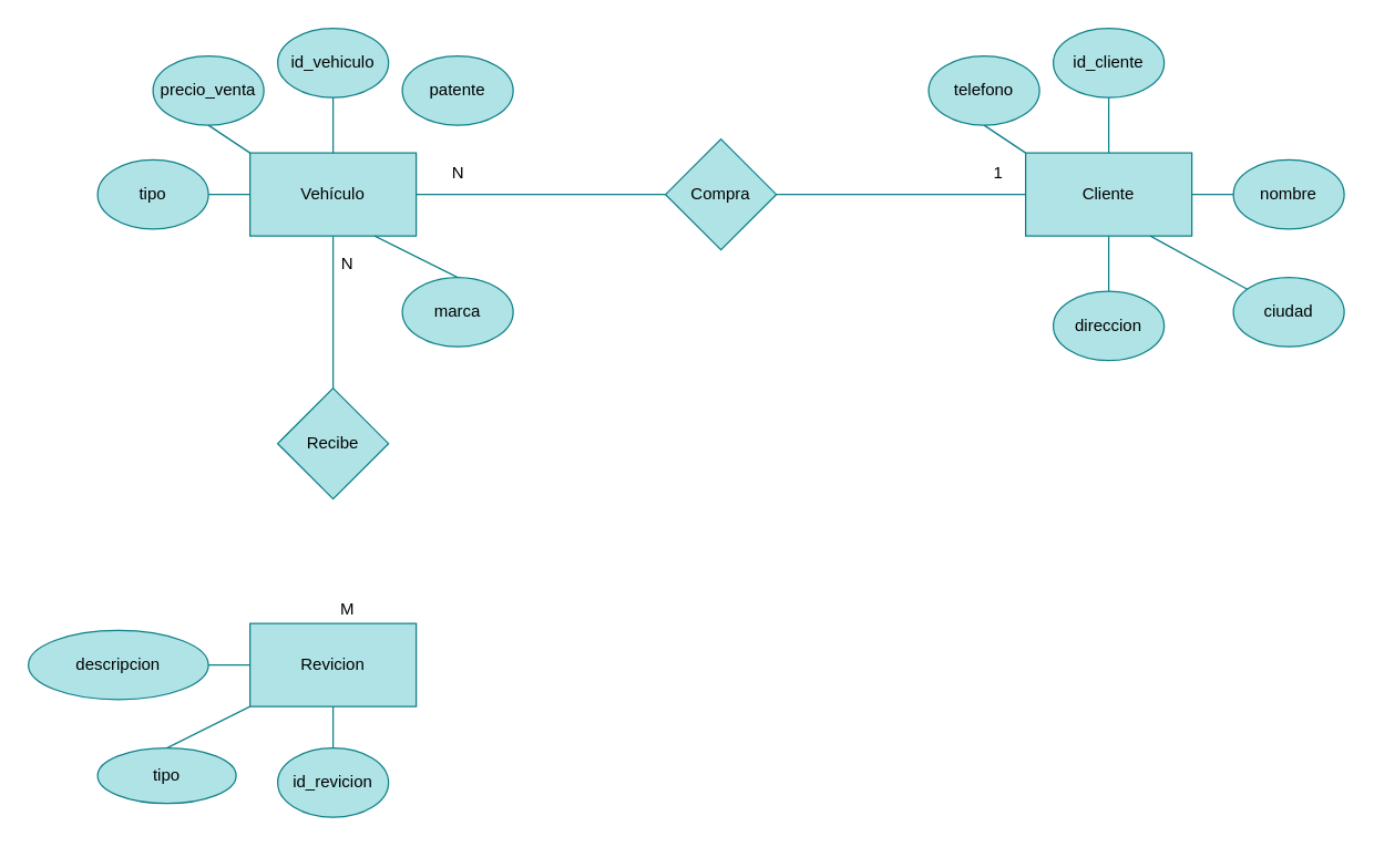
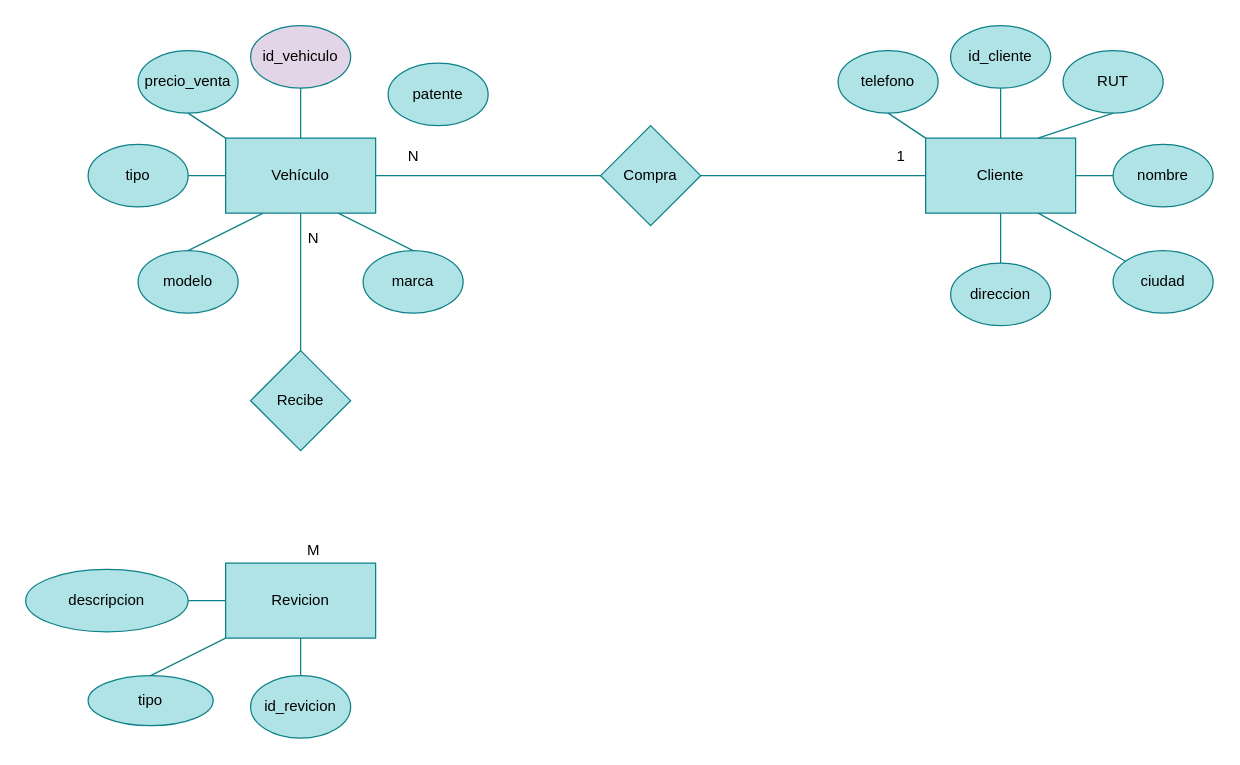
  <mxCell id="0" />
  <mxCell id="1" parent="0" />
  <mxCell id="2" value="&lt;font color=&quot;#000000&quot;&gt;Vehículo&lt;/font&gt;" style="rounded=0;whiteSpace=wrap;html=1;fillColor=#b0e3e6;strokeColor=#0e8088;" vertex="1" parent="1"><mxGeometry y="110" width="120" height="60" as="geometry" x="180" /></mxCell>
- <mxCell id="3" value="&lt;font color=&quot;#000000&quot;&gt;id_vehiculo&lt;/font&gt;" style="ellipse;whiteSpace=wrap;html=1;fillColor=#b0e3e6;strokeColor=#0e8088;" vertex="1" parent="1"><mxGeometry x="200" y="20" width="80" height="50" as="geometry" /></mxCell>
+ <mxCell id="3" value="&lt;font color=&quot;#000000&quot;&gt;id_vehiculo&lt;/font&gt;" style="ellipse;whiteSpace=wrap;html=1;fillColor=#e1d5e7;strokeColor=#0e8088;" vertex="1" parent="1"><mxGeometry x="200" y="20" width="80" height="50" as="geometry" /></mxCell>
  <mxCell id="4" value="" style="endArrow=none;html=1;fontColor=#000000;fillColor=#b0e3e6;strokeColor=#0e8088;entryX=0.5;entryY=1;entryDx=0;entryDy=0;exitX=0.5;exitY=0;exitDx=0;exitDy=0;" edge="1" parent="1" source="2" target="3"><mxGeometry width="50" height="50" relative="1" as="geometry"><mxPoint x="190" y="310" as="sourcePoint" /><mxPoint x="240" y="260" as="targetPoint" /></mxGeometry></mxCell>
- <mxCell id="5" value="&lt;font color=&quot;#000000&quot;&gt;patente&lt;/font&gt;" style="ellipse;whiteSpace=wrap;html=1;fillColor=#b0e3e6;strokeColor=#0e8088;" vertex="1" parent="1"><mxGeometry x="290" y="40" width="80" height="50" as="geometry" /></mxCell>
+ <mxCell id="5" value="&lt;font color=&quot;#000000&quot;&gt;patente&lt;/font&gt;" style="ellipse;whiteSpace=wrap;html=1;fillColor=#b0e3e6;strokeColor=#0e8088;" vertex="1" parent="1"><mxGeometry x="310" y="50" width="80" height="50" as="geometry" /></mxCell>
  <mxCell id="6" value="&lt;font color=&quot;#000000&quot;&gt;marca&lt;/font&gt;" style="ellipse;whiteSpace=wrap;html=1;fillColor=#b0e3e6;strokeColor=#0e8088;" vertex="1" parent="1"><mxGeometry x="290" y="200" width="80" height="50" as="geometry" /></mxCell>
  <mxCell id="7" value="" style="endArrow=none;html=1;fontColor=#000000;fillColor=#b0e3e6;strokeColor=#0e8088;entryX=0.5;entryY=0;entryDx=0;entryDy=0;exitX=0.75;exitY=1;exitDx=0;exitDy=0;" edge="1" parent="1" target="6" source="2"><mxGeometry width="50" height="50" relative="1" as="geometry"><mxPoint x="390" y="400" as="sourcePoint" /><mxPoint x="440" y="350" as="targetPoint" /></mxGeometry></mxCell>
+ <mxCell id="8" value="&lt;font color=&quot;#000000&quot;&gt;modelo&lt;/font&gt;" style="ellipse;whiteSpace=wrap;html=1;fillColor=#b0e3e6;strokeColor=#0e8088;" vertex="1" parent="1"><mxGeometry x="110" y="200" width="80" height="50" as="geometry" /></mxCell>
+ <mxCell id="9" value="" style="endArrow=none;html=1;fontColor=#000000;fillColor=#b0e3e6;strokeColor=#0e8088;entryX=0.5;entryY=0;entryDx=0;entryDy=0;exitX=0.25;exitY=1;exitDx=0;exitDy=0;" edge="1" parent="1" target="8" source="2"><mxGeometry width="50" height="50" relative="1" as="geometry"><mxPoint x="290" y="480" as="sourcePoint" /><mxPoint x="340" y="430" as="targetPoint" /></mxGeometry></mxCell>
  <mxCell id="10" value="&lt;font color=&quot;#000000&quot;&gt;tipo&lt;/font&gt;" style="ellipse;whiteSpace=wrap;html=1;fillColor=#b0e3e6;strokeColor=#0e8088;" vertex="1" parent="1"><mxGeometry x="70" y="115" width="80" height="50" as="geometry" /></mxCell>
  <mxCell id="11" value="" style="endArrow=none;html=1;fontColor=#000000;fillColor=#b0e3e6;strokeColor=#0e8088;exitX=0;exitY=0.5;exitDx=0;exitDy=0;" edge="1" parent="1" target="10" source="2"><mxGeometry width="50" height="50" relative="1" as="geometry"><mxPoint x="230" y="350" as="sourcePoint" /><mxPoint x="280" y="300" as="targetPoint" /></mxGeometry></mxCell>
  <mxCell id="12" value="&lt;font color=&quot;#000000&quot;&gt;precio_venta&lt;/font&gt;" style="ellipse;whiteSpace=wrap;html=1;fillColor=#b0e3e6;strokeColor=#0e8088;" vertex="1" parent="1"><mxGeometry x="110" y="40" width="80" height="50" as="geometry" /></mxCell>
  <mxCell id="13" value="" style="endArrow=none;html=1;fontColor=#000000;fillColor=#b0e3e6;strokeColor=#0e8088;entryX=0.5;entryY=1;entryDx=0;entryDy=0;exitX=0;exitY=0;exitDx=0;exitDy=0;" edge="1" parent="1" target="12" source="2"><mxGeometry width="50" height="50" relative="1" as="geometry"><mxPoint x="240" y="360" as="sourcePoint" /><mxPoint x="290" y="310" as="targetPoint" /></mxGeometry></mxCell>
  <mxCell id="14" value="&lt;font color=&quot;#000000&quot;&gt;Cliente&lt;/font&gt;" style="rounded=0;whiteSpace=wrap;html=1;fillColor=#b0e3e6;strokeColor=#0e8088;" vertex="1" parent="1"><mxGeometry x="740" y="110" width="120" height="60" as="geometry" /></mxCell>
  <mxCell id="15" value="&lt;font color=&quot;#000000&quot;&gt;id_cliente&lt;/font&gt;" style="ellipse;whiteSpace=wrap;html=1;fillColor=#b0e3e6;strokeColor=#0e8088;" vertex="1" parent="1"><mxGeometry x="760" y="20" width="80" height="50" as="geometry" /></mxCell>
  <mxCell id="16" value="" style="endArrow=none;html=1;fontColor=#000000;fillColor=#b0e3e6;strokeColor=#0e8088;entryX=0.5;entryY=1;entryDx=0;entryDy=0;exitX=0.5;exitY=0;exitDx=0;exitDy=0;" edge="1" parent="1" source="14" target="15"><mxGeometry width="50" height="50" relative="1" as="geometry"><mxPoint x="750" y="310" as="sourcePoint" /><mxPoint x="800" y="260" as="targetPoint" /></mxGeometry></mxCell>
+ <mxCell id="17" value="&lt;font color=&quot;#000000&quot;&gt;RUT&lt;/font&gt;" style="ellipse;whiteSpace=wrap;html=1;fillColor=#b0e3e6;strokeColor=#0e8088;" vertex="1" parent="1"><mxGeometry x="850" y="40" width="80" height="50" as="geometry" /></mxCell>
+ <mxCell id="18" value="" style="endArrow=none;html=1;fontColor=#000000;fillColor=#b0e3e6;strokeColor=#0e8088;entryX=0.5;entryY=1;entryDx=0;entryDy=0;exitX=0.75;exitY=0;exitDx=0;exitDy=0;" edge="1" parent="1" source="14" target="17"><mxGeometry width="50" height="50" relative="1" as="geometry"><mxPoint x="760" y="320" as="sourcePoint" /><mxPoint x="810" y="270" as="targetPoint" /></mxGeometry></mxCell>
  <mxCell id="19" value="&lt;font color=&quot;#000000&quot;&gt;nombre&lt;/font&gt;" style="ellipse;whiteSpace=wrap;html=1;fillColor=#b0e3e6;strokeColor=#0e8088;" vertex="1" parent="1"><mxGeometry x="890" y="115" width="80" height="50" as="geometry" /></mxCell>
  <mxCell id="20" value="" style="endArrow=none;html=1;fontColor=#000000;fillColor=#b0e3e6;strokeColor=#0e8088;entryX=0;entryY=0.5;entryDx=0;entryDy=0;exitX=1;exitY=0.5;exitDx=0;exitDy=0;" edge="1" parent="1" source="14" target="19"><mxGeometry width="50" height="50" relative="1" as="geometry"><mxPoint x="950" y="400" as="sourcePoint" /><mxPoint x="1000" y="350" as="targetPoint" /></mxGeometry></mxCell>
  <mxCell id="21" value="&lt;font color=&quot;#000000&quot;&gt;direccion&lt;/font&gt;" style="ellipse;whiteSpace=wrap;html=1;fillColor=#b0e3e6;strokeColor=#0e8088;" vertex="1" parent="1"><mxGeometry x="760" y="210" width="80" height="50" as="geometry" /></mxCell>
  <mxCell id="22" value="" style="endArrow=none;html=1;fontColor=#000000;fillColor=#b0e3e6;strokeColor=#0e8088;entryX=0.5;entryY=0;entryDx=0;entryDy=0;exitX=0.5;exitY=1;exitDx=0;exitDy=0;" edge="1" parent="1" source="14" target="21"><mxGeometry width="50" height="50" relative="1" as="geometry"><mxPoint x="850" y="480" as="sourcePoint" /><mxPoint x="900" y="430" as="targetPoint" /></mxGeometry></mxCell>
  <mxCell id="23" value="&lt;font color=&quot;#000000&quot;&gt;ciudad&lt;/font&gt;" style="ellipse;whiteSpace=wrap;html=1;fillColor=#b0e3e6;strokeColor=#0e8088;" vertex="1" parent="1"><mxGeometry x="890" y="200" width="80" height="50" as="geometry" /></mxCell>
  <mxCell id="24" value="" style="endArrow=none;html=1;fontColor=#000000;fillColor=#b0e3e6;strokeColor=#0e8088;exitX=0.75;exitY=1;exitDx=0;exitDy=0;" edge="1" parent="1" source="14" target="23"><mxGeometry width="50" height="50" relative="1" as="geometry"><mxPoint x="790" y="350" as="sourcePoint" /><mxPoint x="840" y="300" as="targetPoint" /></mxGeometry></mxCell>
  <mxCell id="25" value="&lt;font color=&quot;#000000&quot;&gt;telefono&lt;/font&gt;" style="ellipse;whiteSpace=wrap;html=1;fillColor=#b0e3e6;strokeColor=#0e8088;" vertex="1" parent="1"><mxGeometry x="670" y="40" width="80" height="50" as="geometry" /></mxCell>
  <mxCell id="26" value="" style="endArrow=none;html=1;fontColor=#000000;fillColor=#b0e3e6;strokeColor=#0e8088;entryX=0.5;entryY=1;entryDx=0;entryDy=0;exitX=0;exitY=0;exitDx=0;exitDy=0;" edge="1" parent="1" source="14" target="25"><mxGeometry width="50" height="50" relative="1" as="geometry"><mxPoint x="800" y="360" as="sourcePoint" /><mxPoint x="850" y="310" as="targetPoint" /></mxGeometry></mxCell>
  <mxCell id="27" value="&lt;font color=&quot;#000000&quot;&gt;Compra&lt;/font&gt;" style="rhombus;whiteSpace=wrap;html=1;fillColor=#b0e3e6;strokeColor=#0e8088;" vertex="1" parent="1"><mxGeometry x="480" y="100" width="80" height="80" as="geometry" /></mxCell>
  <mxCell id="28" value="" style="endArrow=none;html=1;fontColor=#000000;fillColor=#b0e3e6;strokeColor=#0e8088;entryX=0;entryY=0.5;entryDx=0;entryDy=0;exitX=1;exitY=0.5;exitDx=0;exitDy=0;" edge="1" parent="1" source="2" target="27"><mxGeometry width="50" height="50" relative="1" as="geometry"><mxPoint x="390" y="150" as="sourcePoint" /><mxPoint x="420" y="190" as="targetPoint" /></mxGeometry></mxCell>
  <mxCell id="29" value="" style="endArrow=none;html=1;fontColor=#000000;fillColor=#b0e3e6;strokeColor=#0e8088;entryX=0;entryY=0.5;entryDx=0;entryDy=0;" edge="1" parent="1" source="27" target="14"><mxGeometry width="50" height="50" relative="1" as="geometry"><mxPoint x="570" y="139.5" as="sourcePoint" /><mxPoint x="750" y="139.5" as="targetPoint" /></mxGeometry></mxCell>
  <mxCell id="30" value="1" style="text;html=1;align=center;verticalAlign=middle;resizable=0;points=[];autosize=1;strokeColor=none;fillColor=none;fontColor=#000000;" vertex="1" parent="1"><mxGeometry x="710" y="115" width="20" height="20" as="geometry" /></mxCell>
  <mxCell id="31" value="N" style="text;html=1;align=center;verticalAlign=middle;resizable=0;points=[];autosize=1;strokeColor=none;fillColor=none;fontColor=#000000;" vertex="1" parent="1"><mxGeometry x="320" y="115" width="20" height="20" as="geometry" /></mxCell>
  <mxCell id="32" value="&lt;font color=&quot;#000000&quot;&gt;Revicion&lt;/font&gt;" style="rounded=0;whiteSpace=wrap;html=1;fillColor=#b0e3e6;strokeColor=#0e8088;" vertex="1" parent="1"><mxGeometry y="450" width="120" height="60" as="geometry" x="180" /></mxCell>
  <mxCell id="33" value="&lt;font color=&quot;#000000&quot;&gt;id_revicion&lt;/font&gt;" style="ellipse;whiteSpace=wrap;html=1;fillColor=#b0e3e6;strokeColor=#0e8088;" vertex="1" parent="1"><mxGeometry x="200" y="540" width="80" height="50" as="geometry" /></mxCell>
  <mxCell id="34" value="" style="endArrow=none;html=1;fontColor=#000000;fillColor=#b0e3e6;strokeColor=#0e8088;entryX=0.5;entryY=0;entryDx=0;entryDy=0;exitX=0.5;exitY=1;exitDx=0;exitDy=0;" edge="1" parent="1" source="32" target="33"><mxGeometry width="50" height="50" relative="1" as="geometry"><mxPoint x="190" y="650" as="sourcePoint" /><mxPoint x="240" y="600" as="targetPoint" /></mxGeometry></mxCell>
  <mxCell id="35" value="&lt;font color=&quot;#000000&quot;&gt;descripcion&lt;/font&gt;" style="ellipse;whiteSpace=wrap;html=1;fillColor=#b0e3e6;strokeColor=#0e8088;" vertex="1" parent="1"><mxGeometry x="20" y="455" width="130" height="50" as="geometry" /></mxCell>
  <mxCell id="36" value="" style="endArrow=none;html=1;fontColor=#000000;fillColor=#b0e3e6;strokeColor=#0e8088;entryX=1;entryY=0.5;entryDx=0;entryDy=0;exitX=0;exitY=0.5;exitDx=0;exitDy=0;" edge="1" parent="1" target="35" source="32"><mxGeometry width="50" height="50" relative="1" as="geometry"><mxPoint x="-30" y="475" as="sourcePoint" /><mxPoint x="-80" y="605" as="targetPoint" /></mxGeometry></mxCell>
  <mxCell id="37" value="&lt;font color=&quot;#000000&quot;&gt;tipo&lt;/font&gt;" style="ellipse;whiteSpace=wrap;html=1;fillColor=#b0e3e6;strokeColor=#0e8088;" vertex="1" parent="1"><mxGeometry x="70" y="540" width="100" height="40" as="geometry" /></mxCell>
  <mxCell id="38" value="" style="endArrow=none;html=1;fontColor=#000000;fillColor=#b0e3e6;strokeColor=#0e8088;entryX=0.5;entryY=0;entryDx=0;entryDy=0;exitX=0;exitY=1;exitDx=0;exitDy=0;" edge="1" parent="1" target="37" source="32"><mxGeometry width="50" height="50" relative="1" as="geometry"><mxPoint x="170" y="510" as="sourcePoint" /><mxPoint x="-45" y="715" as="targetPoint" /></mxGeometry></mxCell>
  <mxCell id="39" value="&lt;font color=&quot;#000000&quot;&gt;Recibe&lt;/font&gt;" style="rhombus;whiteSpace=wrap;html=1;fillColor=#b0e3e6;strokeColor=#0e8088;" vertex="1" parent="1"><mxGeometry x="200" y="280" width="80" height="80" as="geometry" /></mxCell>
  <mxCell id="40" value="" style="endArrow=none;html=1;fontColor=#000000;fillColor=#b0e3e6;strokeColor=#0e8088;entryX=0.5;entryY=1;entryDx=0;entryDy=0;exitX=0.5;exitY=0;exitDx=0;exitDy=0;" edge="1" parent="1" source="39" target="2"><mxGeometry width="50" height="50" relative="1" as="geometry"><mxPoint y="280" as="sourcePoint" x="180" /><mxPoint x="360" y="280" as="targetPoint" /></mxGeometry></mxCell>
  <mxCell id="41" value="N" style="text;html=1;align=center;verticalAlign=middle;resizable=0;points=[];autosize=1;strokeColor=none;fillColor=none;fontColor=#000000;" vertex="1" parent="1"><mxGeometry x="240" y="180" width="20" height="20" as="geometry" /></mxCell>
  <mxCell id="42" value="M" style="text;html=1;align=center;verticalAlign=middle;resizable=0;points=[];autosize=1;strokeColor=none;fillColor=none;fontColor=#000000;" vertex="1" parent="1"><mxGeometry x="235" y="430" width="30" height="20" as="geometry" /></mxCell>
